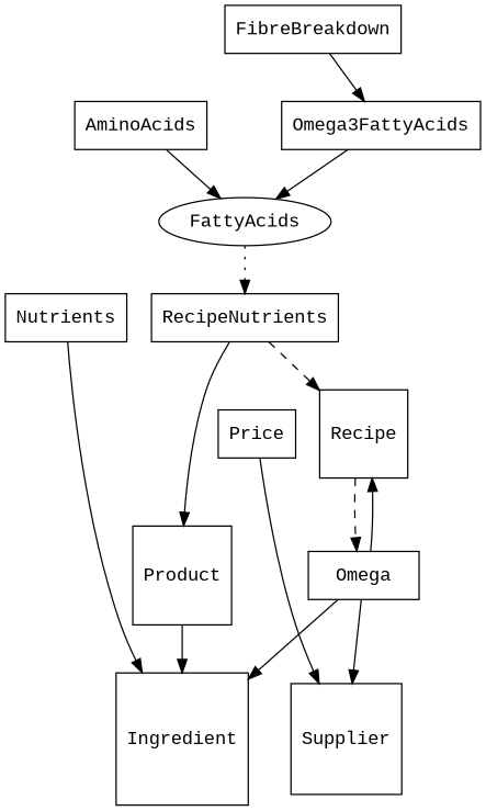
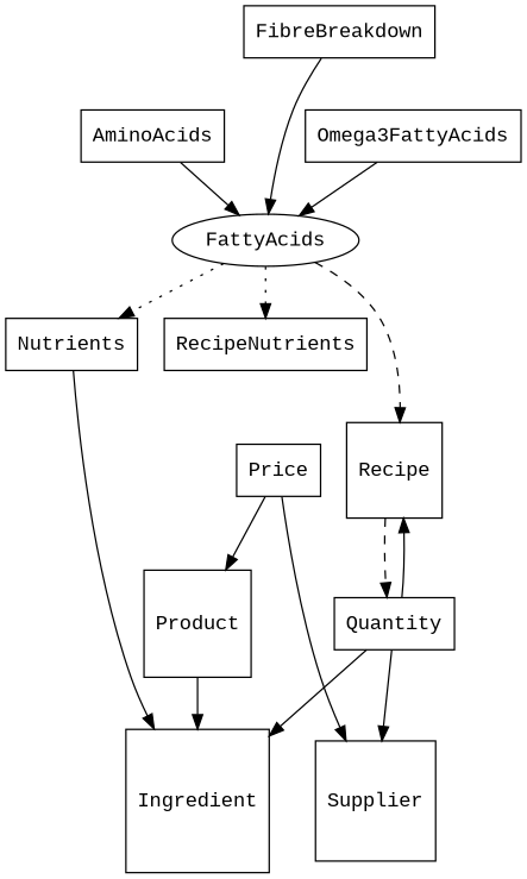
  digraph {
    fontname="Liberation Mono"
    node [fontname="Liberation Mono" shape=box]
    edge [fontname="Liberation Mono"]
    Ingredient [shape=square]
    Nutrients
    AminoAcids
    n4 [label=FattyAcids shape=""]
    RecipeNutrients
    Omega3FattyAcids
    FibreBreakdown
    Product [shape=square]
    Price
    Supplier [shape=square]
    Recipe [shape=square]
-   Quantity [label=Omega]
+   Quantity
    subgraph sub_1 {
      Ingredient
      Nutrients
      AminoAcids
      n4
      RecipeNutrients
      Omega3FattyAcids
      FibreBreakdown
    }
    subgraph sub_2 {
      Ingredient
      Product
      Price
      Supplier
    }
    subgraph sub_3 {
      Ingredient
      RecipeNutrients
      Product
      Recipe
      Quantity
    }
    Nutrients -> Ingredient
    AminoAcids -> n4
+   n4 -> Nutrients [style=dotted]
    n4 -> RecipeNutrients [style=dotted]
-   RecipeNutrients -> Recipe [style=dashed]
+   n4 -> Recipe [style=dashed]
    Omega3FattyAcids -> n4
-   FibreBreakdown -> Omega3FattyAcids
+   FibreBreakdown -> n4
    Product -> Ingredient
-   RecipeNutrients -> Product
+   Price -> Product
    Price -> Supplier
    Recipe -> Quantity [style=dashed]
    Quantity -> Ingredient
    Quantity -> Supplier
    Quantity -> Recipe
  }
